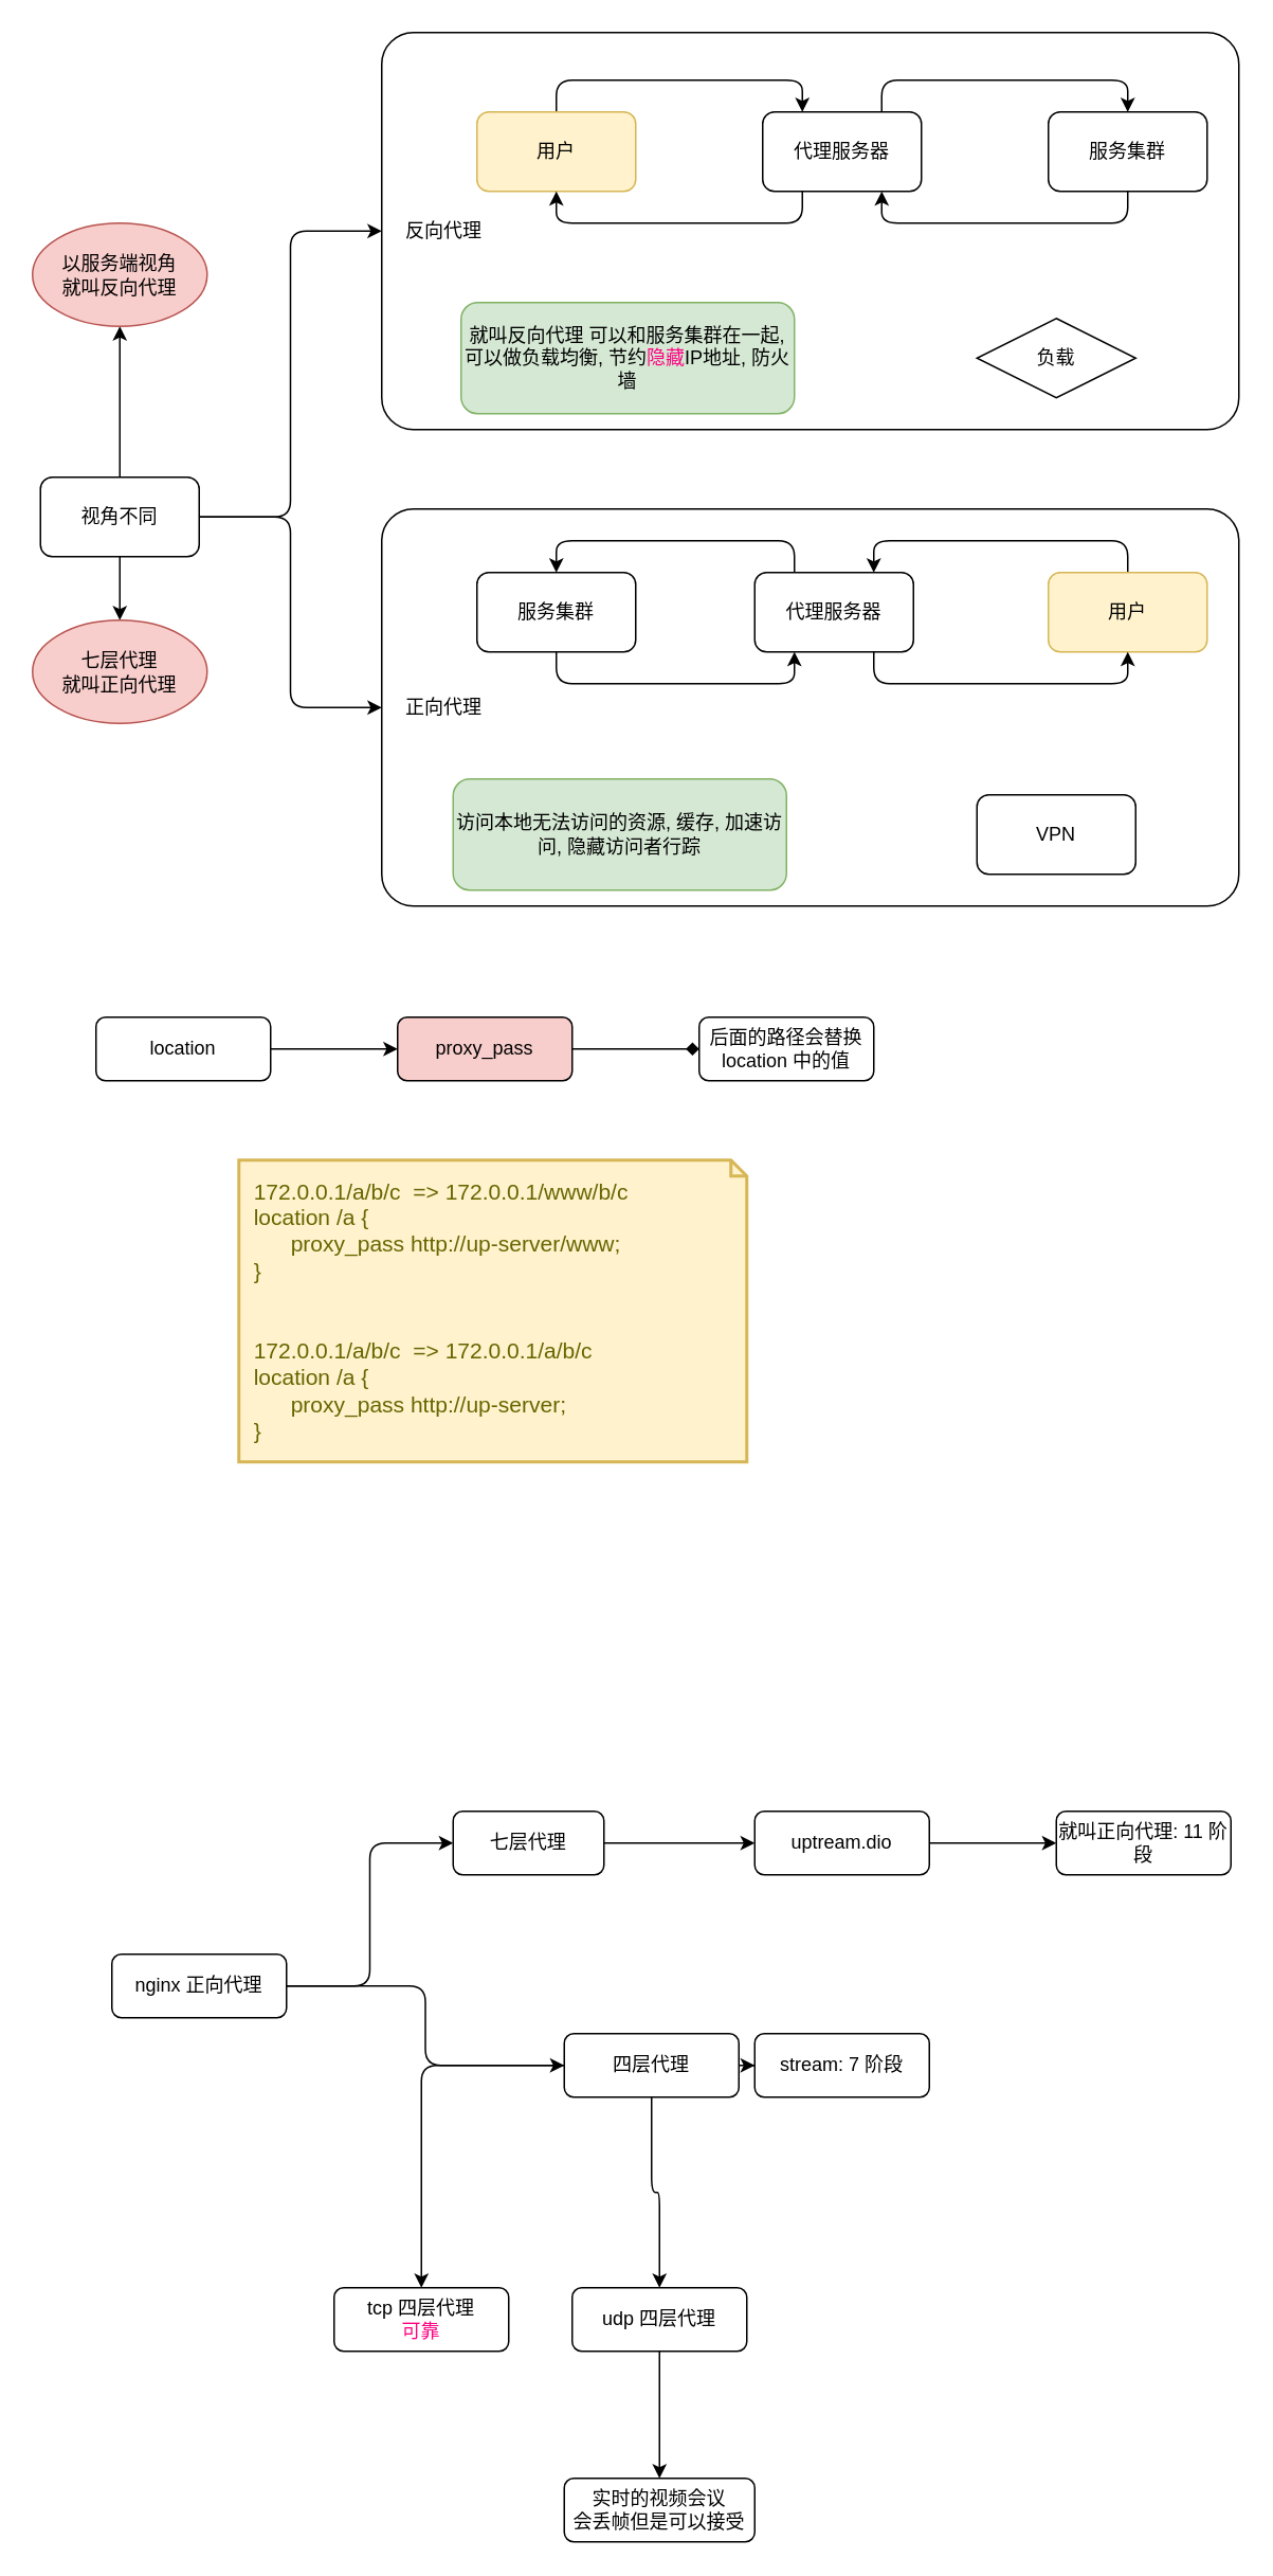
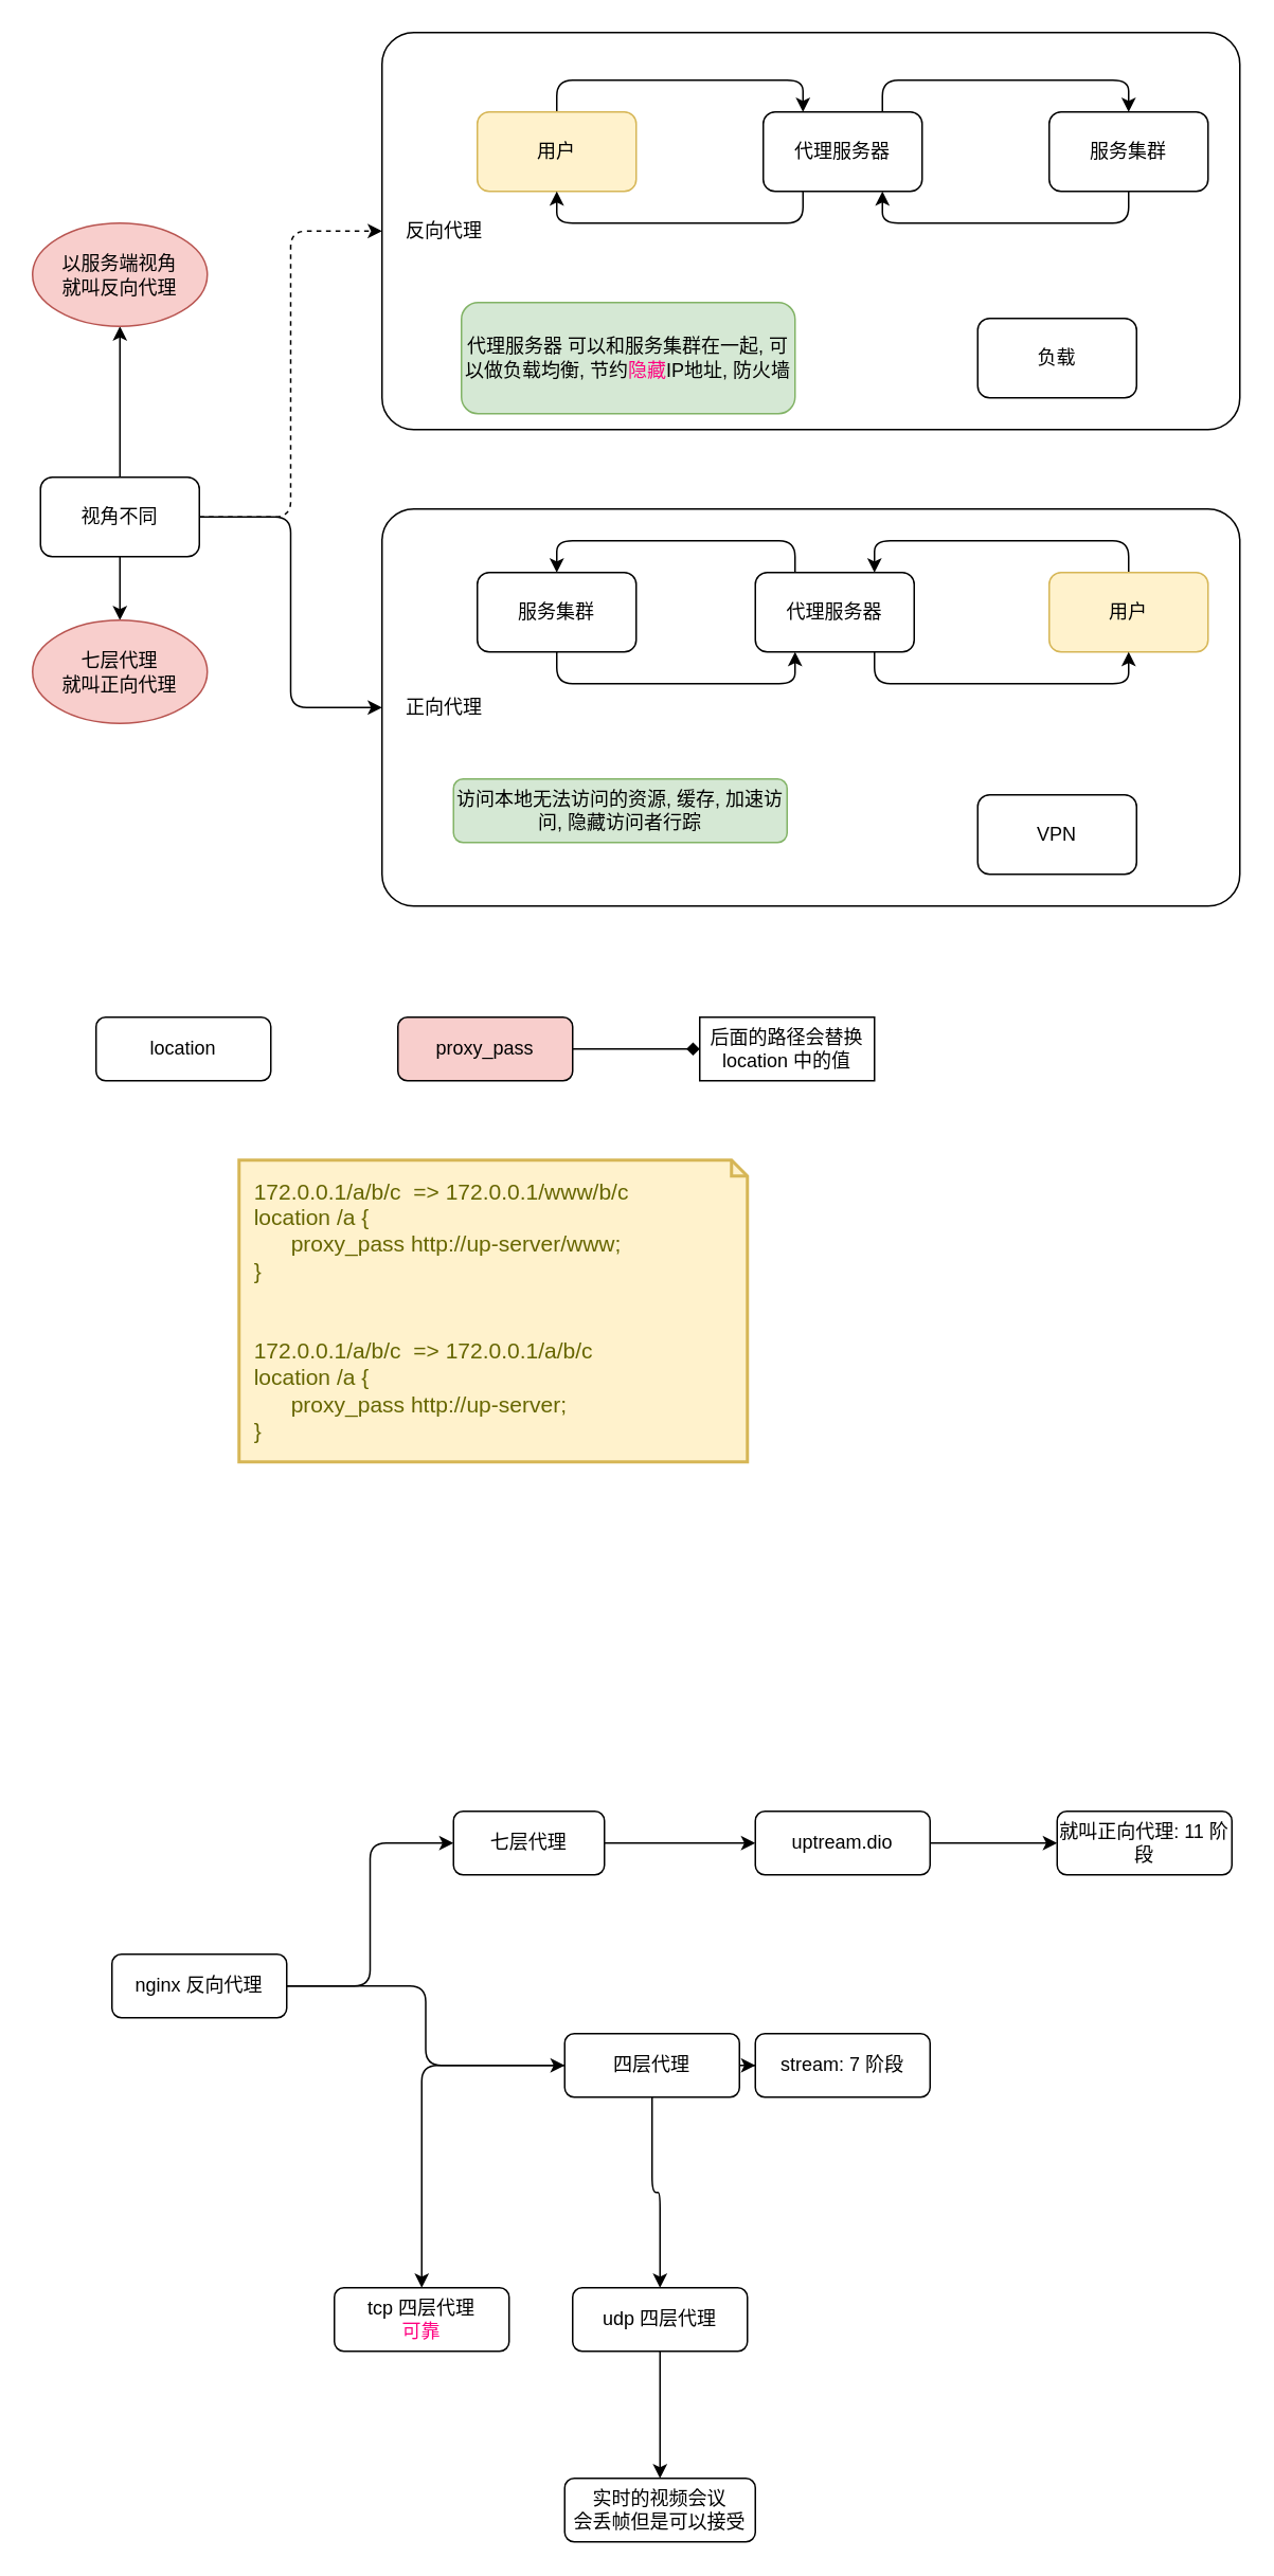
  <mxCell id="0" />
  <mxCell id="1" parent="0" />
  <mxCell id="2" value="&amp;nbsp; &amp;nbsp; 反向代理" style="rounded=1;whiteSpace=wrap;html=1;arcSize=8;align=left;" parent="1" vertex="1"><mxGeometry x="240" y="20" width="540" height="250" as="geometry" /></mxCell>
  <mxCell id="3" value="" style="edgeStyle=orthogonalEdgeStyle;rounded=1;orthogonalLoop=1;jettySize=auto;html=1;exitX=0.5;exitY=0;exitDx=0;exitDy=0;entryX=0.25;entryY=0;entryDx=0;entryDy=0;" parent="1" source="4" target="7" edge="1"><mxGeometry relative="1" as="geometry" /></mxCell>
  <mxCell id="4" value="用户" style="rounded=1;whiteSpace=wrap;html=1;fillColor=#fff2cc;strokeColor=#d6b656;" parent="1" vertex="1"><mxGeometry x="300" y="70" width="100" height="50" as="geometry" /></mxCell>
  <mxCell id="5" style="edgeStyle=orthogonalEdgeStyle;rounded=1;orthogonalLoop=1;jettySize=auto;html=1;entryX=0.5;entryY=0;entryDx=0;entryDy=0;exitX=0.75;exitY=0;exitDx=0;exitDy=0;" parent="1" source="7" target="9" edge="1"><mxGeometry relative="1" as="geometry" /></mxCell>
  <mxCell id="6" style="edgeStyle=orthogonalEdgeStyle;rounded=1;orthogonalLoop=1;jettySize=auto;html=1;exitX=0.25;exitY=1;exitDx=0;exitDy=0;entryX=0.5;entryY=1;entryDx=0;entryDy=0;" parent="1" source="7" target="4" edge="1"><mxGeometry relative="1" as="geometry" /></mxCell>
  <mxCell id="7" value="代理服务器" style="rounded=1;whiteSpace=wrap;html=1;" parent="1" vertex="1"><mxGeometry x="480" y="70" width="100" height="50" as="geometry" /></mxCell>
  <mxCell id="8" style="edgeStyle=orthogonalEdgeStyle;rounded=1;orthogonalLoop=1;jettySize=auto;html=1;entryX=0.75;entryY=1;entryDx=0;entryDy=0;exitX=0.5;exitY=1;exitDx=0;exitDy=0;" parent="1" source="9" target="7" edge="1"><mxGeometry relative="1" as="geometry" /></mxCell>
  <mxCell id="9" value="服务集群" style="rounded=1;whiteSpace=wrap;html=1;" parent="1" vertex="1"><mxGeometry x="660" y="70" width="100" height="50" as="geometry" /></mxCell>
- <mxCell id="10" value="就叫反向代理 可以和服务集群在一起, 可以做负载均衡, 节约&lt;font color=&quot;#ff0080&quot;&gt;隐藏&lt;/font&gt;IP地址, 防火墙" style="rounded=1;whiteSpace=wrap;html=1;fillColor=#d5e8d4;strokeColor=#82b366;" parent="1" vertex="1"><mxGeometry x="290" y="190" width="210" height="70" as="geometry" /></mxCell>
+ <mxCell id="10" value="代理服务器 可以和服务集群在一起, 可以做负载均衡, 节约&lt;font color=&quot;#ff0080&quot;&gt;隐藏&lt;/font&gt;IP地址, 防火墙" style="rounded=1;whiteSpace=wrap;html=1;fillColor=#d5e8d4;strokeColor=#82b366;" parent="1" vertex="1"><mxGeometry x="290" y="190" width="210" height="70" as="geometry" /></mxCell>
  <mxCell id="11" value="&amp;nbsp; &amp;nbsp; 正向代理" style="rounded=1;whiteSpace=wrap;html=1;arcSize=8;align=left;" parent="1" vertex="1"><mxGeometry x="240" y="320" width="540" height="250" as="geometry" /></mxCell>
- <mxCell id="12" value="访问本地无法访问的资源, 缓存, 加速访问, 隐藏访问者行踪" style="rounded=1;whiteSpace=wrap;html=1;fillColor=#d5e8d4;strokeColor=#82b366;" parent="1" vertex="1"><mxGeometry x="285" y="490" width="210" height="70" as="geometry" /></mxCell>
+ <mxCell id="12" value="访问本地无法访问的资源, 缓存, 加速访问, 隐藏访问者行踪" style="rounded=1;whiteSpace=wrap;html=1;fillColor=#d5e8d4;strokeColor=#82b366;" parent="1" vertex="1"><mxGeometry x="285" y="490" width="210" height="40" as="geometry" /></mxCell>
  <mxCell id="13" value="" style="edgeStyle=orthogonalEdgeStyle;rounded=1;orthogonalLoop=1;jettySize=auto;html=1;exitX=0.5;exitY=0;exitDx=0;exitDy=0;entryX=0.75;entryY=0;entryDx=0;entryDy=0;" parent="1" source="14" target="17" edge="1"><mxGeometry relative="1" as="geometry" /></mxCell>
  <mxCell id="14" value="用户" style="rounded=1;whiteSpace=wrap;html=1;fillColor=#fff2cc;strokeColor=#d6b656;" parent="1" vertex="1"><mxGeometry x="660" y="360" width="100" height="50" as="geometry" /></mxCell>
  <mxCell id="15" style="edgeStyle=orthogonalEdgeStyle;rounded=1;orthogonalLoop=1;jettySize=auto;html=1;entryX=0.5;entryY=0;entryDx=0;entryDy=0;exitX=0.25;exitY=0;exitDx=0;exitDy=0;" parent="1" source="17" target="19" edge="1"><mxGeometry relative="1" as="geometry" /></mxCell>
  <mxCell id="16" style="edgeStyle=orthogonalEdgeStyle;rounded=1;orthogonalLoop=1;jettySize=auto;html=1;exitX=0.75;exitY=1;exitDx=0;exitDy=0;entryX=0.5;entryY=1;entryDx=0;entryDy=0;" parent="1" source="17" target="14" edge="1"><mxGeometry relative="1" as="geometry" /></mxCell>
  <mxCell id="17" value="代理服务器" style="rounded=1;whiteSpace=wrap;html=1;" parent="1" vertex="1"><mxGeometry x="475" y="360" width="100" height="50" as="geometry" /></mxCell>
  <mxCell id="18" style="edgeStyle=orthogonalEdgeStyle;rounded=1;orthogonalLoop=1;jettySize=auto;html=1;entryX=0.25;entryY=1;entryDx=0;entryDy=0;exitX=0.5;exitY=1;exitDx=0;exitDy=0;" parent="1" source="19" target="17" edge="1"><mxGeometry relative="1" as="geometry" /></mxCell>
  <mxCell id="19" value="服务集群" style="rounded=1;whiteSpace=wrap;html=1;" parent="1" vertex="1"><mxGeometry x="300" y="360" width="100" height="50" as="geometry" /></mxCell>
  <mxCell id="20" value="VPN" style="rounded=1;whiteSpace=wrap;html=1;" parent="1" vertex="1"><mxGeometry x="615" y="500" width="100" height="50" as="geometry" /></mxCell>
- <mxCell id="21" style="edgeStyle=orthogonalEdgeStyle;rounded=1;orthogonalLoop=1;jettySize=auto;html=1;entryX=0;entryY=0.5;entryDx=0;entryDy=0;" parent="1" source="25" target="2" edge="1"><mxGeometry relative="1" as="geometry" /></mxCell>
+ <mxCell id="21" style="edgeStyle=orthogonalEdgeStyle;rounded=1;orthogonalLoop=1;jettySize=auto;html=1;entryX=0;entryY=0.5;entryDx=0;entryDy=0;dashed=1;" parent="1" source="25" target="2" edge="1"><mxGeometry relative="1" as="geometry" /></mxCell>
  <mxCell id="22" style="edgeStyle=orthogonalEdgeStyle;rounded=1;orthogonalLoop=1;jettySize=auto;html=1;" parent="1" source="25" target="11" edge="1"><mxGeometry relative="1" as="geometry" /></mxCell>
  <mxCell id="23" value="" style="edgeStyle=orthogonalEdgeStyle;rounded=1;orthogonalLoop=1;jettySize=auto;html=1;" parent="1" source="25" target="26" edge="1"><mxGeometry relative="1" as="geometry" /></mxCell>
  <mxCell id="24" value="" style="edgeStyle=orthogonalEdgeStyle;rounded=1;orthogonalLoop=1;jettySize=auto;html=1;entryX=0.5;entryY=0;entryDx=0;entryDy=0;" parent="1" source="25" target="27" edge="1"><mxGeometry relative="1" as="geometry"><mxPoint x="75" y="395" as="targetPoint" /></mxGeometry></mxCell>
  <mxCell id="25" value="视角不同" style="rounded=1;whiteSpace=wrap;html=1;" parent="1" vertex="1"><mxGeometry x="25" y="300" width="100" height="50" as="geometry" /></mxCell>
  <mxCell id="26" value="以服务端视角&lt;br&gt;就叫反向代理" style="ellipse;whiteSpace=wrap;html=1;rounded=1;fillColor=#f8cecc;strokeColor=#b85450;" parent="1" vertex="1"><mxGeometry x="20" y="140" width="110" height="65" as="geometry" /></mxCell>
  <mxCell id="27" value="七层代理&lt;br&gt;就叫正向代理" style="ellipse;whiteSpace=wrap;html=1;rounded=1;fillColor=#f8cecc;strokeColor=#b85450;" parent="1" vertex="1"><mxGeometry x="20" y="390" width="110" height="65" as="geometry" /></mxCell>
- <mxCell id="28" value="负载" style="rhombus;whiteSpace=wrap;html=1;" parent="1" vertex="1"><mxGeometry x="615" y="200" width="100" height="50" as="geometry" /></mxCell>
- <mxCell id="29" value="" style="edgeStyle=orthogonalEdgeStyle;rounded=0;orthogonalLoop=1;jettySize=auto;html=1;" edge="1" parent="1" source="30" target="32"><mxGeometry relative="1" as="geometry" /></mxCell>
+ <mxCell id="28" value="负载" style="rounded=1;whiteSpace=wrap;html=1;" parent="1" vertex="1"><mxGeometry x="615" y="200" width="100" height="50" as="geometry" /></mxCell>
  <mxCell id="30" value="location" style="rounded=1;whiteSpace=wrap;html=1;" vertex="1" parent="1"><mxGeometry x="60" y="640" width="110" height="40" as="geometry" /></mxCell>
  <mxCell id="31" value="" style="edgeStyle=orthogonalEdgeStyle;rounded=0;orthogonalLoop=1;jettySize=auto;html=1;endArrow=diamond;" edge="1" parent="1" source="32" target="33"><mxGeometry relative="1" as="geometry" /></mxCell>
  <mxCell id="32" value="proxy_pass" style="rounded=1;whiteSpace=wrap;html=1;fillColor=#f8cecc;" vertex="1" parent="1"><mxGeometry x="250" y="640" width="110" height="40" as="geometry" /></mxCell>
- <mxCell id="33" value="后面的路径会替换location 中的值" style="rounded=1;whiteSpace=wrap;html=1;" vertex="1" parent="1"><mxGeometry x="440" y="640" width="110" height="40" as="geometry" /></mxCell>
+ <mxCell id="33" value="后面的路径会替换location 中的值" style="whiteSpace=wrap;html=1;rounded=0;" vertex="1" parent="1"><mxGeometry x="440" y="640" width="110" height="40" as="geometry" /></mxCell>
  <mxCell id="34" value="&amp;nbsp; 172.0.0.1/a/b/c&amp;nbsp; =&amp;gt; 172.0.0.1/www/b/c&lt;br&gt;&amp;nbsp; location /a {&lt;br&gt;&lt;span&gt;&#09;&lt;/span&gt;&lt;span&gt;&#09;&lt;/span&gt;&lt;span&gt;&#09;&lt;/span&gt;&lt;span style=&quot;white-space: pre&quot;&gt;&#09;&lt;/span&gt;proxy_pass http://up-server/www;&lt;br&gt;&amp;nbsp; }&lt;br&gt;&amp;nbsp; &amp;nbsp;&lt;br&gt;&lt;br&gt;&amp;nbsp; 172.0.0.1/a/b/c&amp;nbsp; =&amp;gt; 172.0.0.1/a/b/c&lt;br&gt;&amp;nbsp; location /a {&lt;br&gt;&lt;span&gt;&#09;&lt;/span&gt;&lt;span&gt;&#09;&lt;/span&gt;&lt;span&gt;&#09;&lt;/span&gt;&lt;span style=&quot;white-space: pre&quot;&gt;&#09;&lt;/span&gt;proxy_pass http://up-server;&lt;br&gt;&amp;nbsp; }" style="shape=note;strokeWidth=2;fontSize=14;size=10;whiteSpace=wrap;html=1;fillColor=#fff2cc;strokeColor=#d6b656;fontColor=#666600;align=left;" vertex="1" parent="1"><mxGeometry x="150" y="730" width="320" height="190" as="geometry" /></mxCell>
  <mxCell id="35" value="" style="edgeStyle=orthogonalEdgeStyle;rounded=1;orthogonalLoop=1;jettySize=auto;html=1;entryX=0;entryY=0.5;entryDx=0;entryDy=0;" edge="1" parent="1" source="37" target="39"><mxGeometry relative="1" as="geometry" /></mxCell>
  <mxCell id="36" style="edgeStyle=orthogonalEdgeStyle;rounded=1;orthogonalLoop=1;jettySize=auto;html=1;entryX=0;entryY=0.5;entryDx=0;entryDy=0;" edge="1" parent="1" source="37" target="45"><mxGeometry relative="1" as="geometry" /></mxCell>
- <mxCell id="37" value="nginx 正向代理" style="rounded=1;whiteSpace=wrap;html=1;" vertex="1" parent="1"><mxGeometry x="70" y="1230" width="110" height="40" as="geometry" /></mxCell>
+ <mxCell id="37" value="nginx 反向代理" style="rounded=1;whiteSpace=wrap;html=1;" vertex="1" parent="1"><mxGeometry x="70" y="1230" width="110" height="40" as="geometry" /></mxCell>
  <mxCell id="38" value="" style="edgeStyle=orthogonalEdgeStyle;rounded=1;orthogonalLoop=1;jettySize=auto;html=1;" edge="1" parent="1" source="39" target="41"><mxGeometry relative="1" as="geometry" /></mxCell>
  <mxCell id="39" value="七层代理" style="rounded=1;whiteSpace=wrap;html=1;" vertex="1" parent="1"><mxGeometry x="285" y="1140" width="95" height="40" as="geometry" /></mxCell>
  <mxCell id="40" value="" style="edgeStyle=orthogonalEdgeStyle;rounded=1;orthogonalLoop=1;jettySize=auto;html=1;" edge="1" parent="1" source="41" target="46"><mxGeometry relative="1" as="geometry" /></mxCell>
  <mxCell id="41" value="uptream.dio" style="rounded=1;whiteSpace=wrap;html=1;" vertex="1" parent="1"><mxGeometry x="475" y="1140" width="110" height="40" as="geometry" /></mxCell>
  <mxCell id="42" value="" style="edgeStyle=orthogonalEdgeStyle;rounded=1;orthogonalLoop=1;jettySize=auto;html=1;" edge="1" parent="1" source="45" target="47"><mxGeometry relative="1" as="geometry" /></mxCell>
  <mxCell id="43" value="" style="edgeStyle=orthogonalEdgeStyle;rounded=1;orthogonalLoop=1;jettySize=auto;html=1;" edge="1" parent="1" source="45" target="48"><mxGeometry relative="1" as="geometry" /></mxCell>
  <mxCell id="44" style="edgeStyle=orthogonalEdgeStyle;rounded=1;orthogonalLoop=1;jettySize=auto;html=1;" edge="1" parent="1" source="45" target="50"><mxGeometry relative="1" as="geometry" /></mxCell>
  <mxCell id="45" value="四层代理" style="rounded=1;whiteSpace=wrap;html=1;" vertex="1" parent="1"><mxGeometry x="355" y="1280" width="110" height="40" as="geometry" /></mxCell>
  <mxCell id="46" value="就叫正向代理: 11 阶段" style="rounded=1;whiteSpace=wrap;html=1;" vertex="1" parent="1"><mxGeometry x="665" y="1140" width="110" height="40" as="geometry" /></mxCell>
  <mxCell id="47" value="stream: 7 阶段" style="rounded=1;whiteSpace=wrap;html=1;" vertex="1" parent="1"><mxGeometry x="475" y="1280" width="110" height="40" as="geometry" /></mxCell>
  <mxCell id="48" value="tcp 四层代理&lt;br&gt;&lt;font color=&quot;#ff0080&quot;&gt;可靠&lt;/font&gt;" style="rounded=1;whiteSpace=wrap;html=1;" vertex="1" parent="1"><mxGeometry x="210" y="1440" width="110" height="40" as="geometry" /></mxCell>
  <mxCell id="49" value="" style="edgeStyle=orthogonalEdgeStyle;rounded=1;orthogonalLoop=1;jettySize=auto;html=1;" edge="1" parent="1" source="50" target="51"><mxGeometry relative="1" as="geometry" /></mxCell>
  <mxCell id="50" value="udp 四层代理" style="rounded=1;whiteSpace=wrap;html=1;" vertex="1" parent="1"><mxGeometry x="360" y="1440" width="110" height="40" as="geometry" /></mxCell>
  <mxCell id="51" value="实时的视频会议&lt;br&gt;会丢帧但是可以接受" style="rounded=1;whiteSpace=wrap;html=1;" vertex="1" parent="1"><mxGeometry x="355" y="1560" width="120" height="40" as="geometry" /></mxCell>
